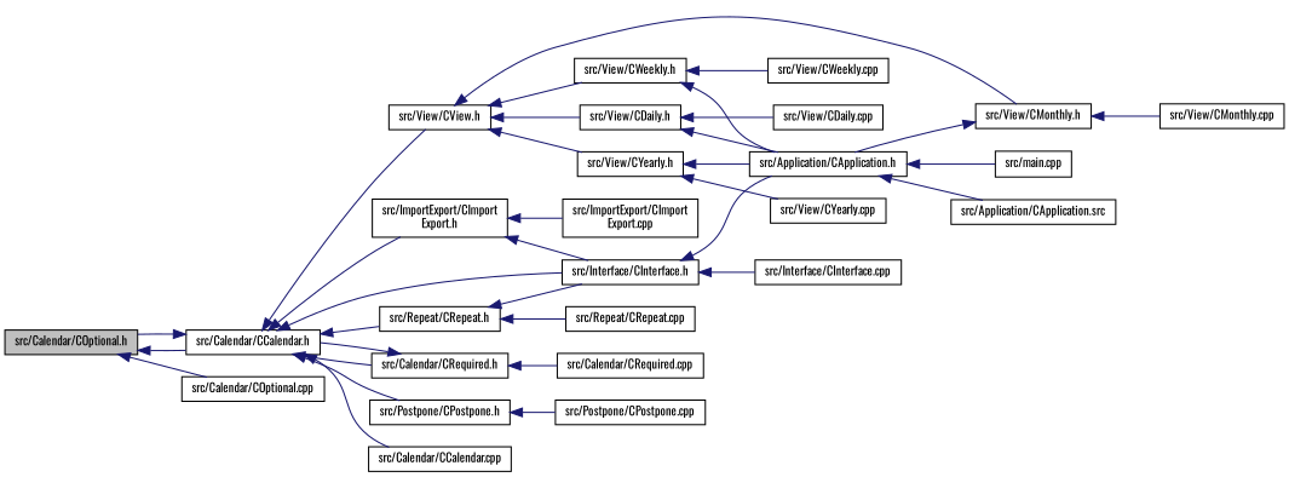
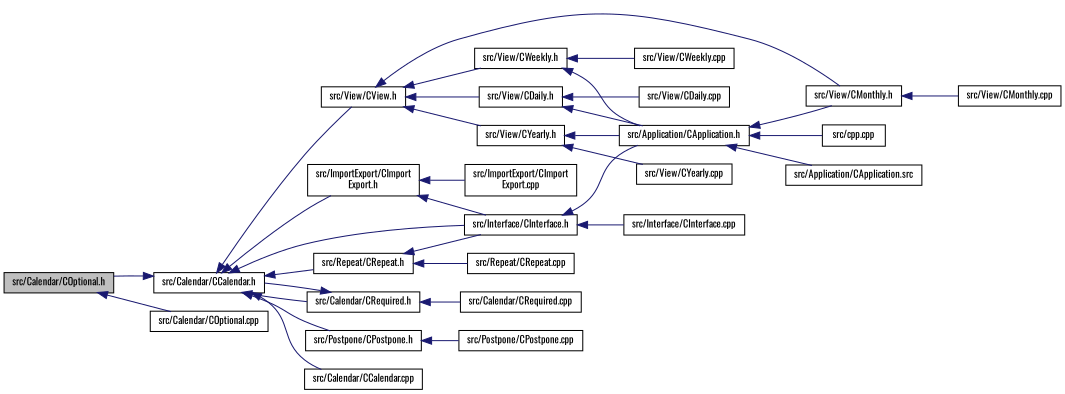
  digraph {
    fontname=Oswald
    rankdir=LR
    node [color=black fillcolor=white fontname=Oswald fontsize=10 shape=record style=filled]
    edge [color=midnightblue dir=back fontname=Oswald fontsize=10 labelfontname=Helvetica labelfontsize=10 style=solid]
    n1 [fillcolor=grey75 fontcolor=black height=0.2 label="src/Calendar/COptional.h" width=0.4]
    n2 [height=0.2 label="src/Calendar/CCalendar.h" width=0.4]
    n3 [height=0.2 label="src/Calendar/COptional.cpp" width=0.4]
    n4 [height=0.2 label="src/View/CView.h" width=0.4]
    n5 [height=0.2 label="src/Interface/CInterface.h" width=0.4]
    n6 [height=0.2 label="src/Calendar/CRequired.h" width=0.4]
    n7 [height=0.2 label="src/ImportExport/CImport\lExport.h" width=0.4]
    n8 [height=0.2 label="src/Postpone/CPostpone.h" width=0.4]
    n9 [height=0.2 label="src/Repeat/CRepeat.h" width=0.4]
    n10 [height=0.2 label="src/Calendar/CCalendar.cpp" width=0.4]
    n11 [height=0.2 label="src/View/CDaily.h" width=0.4]
    n12 [height=0.2 label="src/View/CWeekly.h" width=0.4]
    n13 [height=0.2 label="src/View/CMonthly.h" width=0.4]
    n14 [height=0.2 label="src/View/CYearly.h" width=0.4]
    n15 [height=0.2 label="src/Application/CApplication.h" width=0.4]
    n16 [height=0.2 label="src/Interface/CInterface.cpp" width=0.4]
    n17 [height=0.2 label="src/Calendar/CRequired.cpp" width=0.4]
    n18 [height=0.2 label="src/ImportExport/CImport\lExport.cpp" width=0.4]
    n19 [height=0.2 label="src/Postpone/CPostpone.cpp" width=0.4]
    n20 [height=0.2 label="src/Repeat/CRepeat.cpp" width=0.4]
    n21 [height=0.2 label="src/View/CDaily.cpp" width=0.4]
    n22 [height=0.2 label="src/View/CWeekly.cpp" width=0.4]
    n23 [height=0.2 label="src/View/CMonthly.cpp" width=0.4]
    n24 [height=0.2 label="src/View/CYearly.cpp" width=0.4]
    n25 [height=0.2 label="src/Application/CApplication.src" width=0.4]
-   n26 [height=0.2 label="src/main.cpp" width=0.4]
-   n1 -> n2
+   n26 [height=0.2 label="src/cpp.cpp" width=0.4]
    n1 -> n3
    n2 -> n1
    n2 -> n4
    n2 -> n5
    n2 -> n6
    n2 -> n7
    n2 -> n8
    n2 -> n9
    n2 -> n10
    n4 -> n11
    n4 -> n12
    n4 -> n13
    n4 -> n14
    n5 -> n15
    n5 -> n16
    n6 -> n2
    n6 -> n17
    n7 -> n5
    n7 -> n18
    n8 -> n19
    n9 -> n5
    n9 -> n20
    n11 -> n15
    n11 -> n21
    n12 -> n15
    n12 -> n22
-   n13 -> n15
+   n15 -> n13
    n13 -> n23
    n14 -> n15
    n14 -> n24
    n15 -> n25
    n15 -> n26
  }
